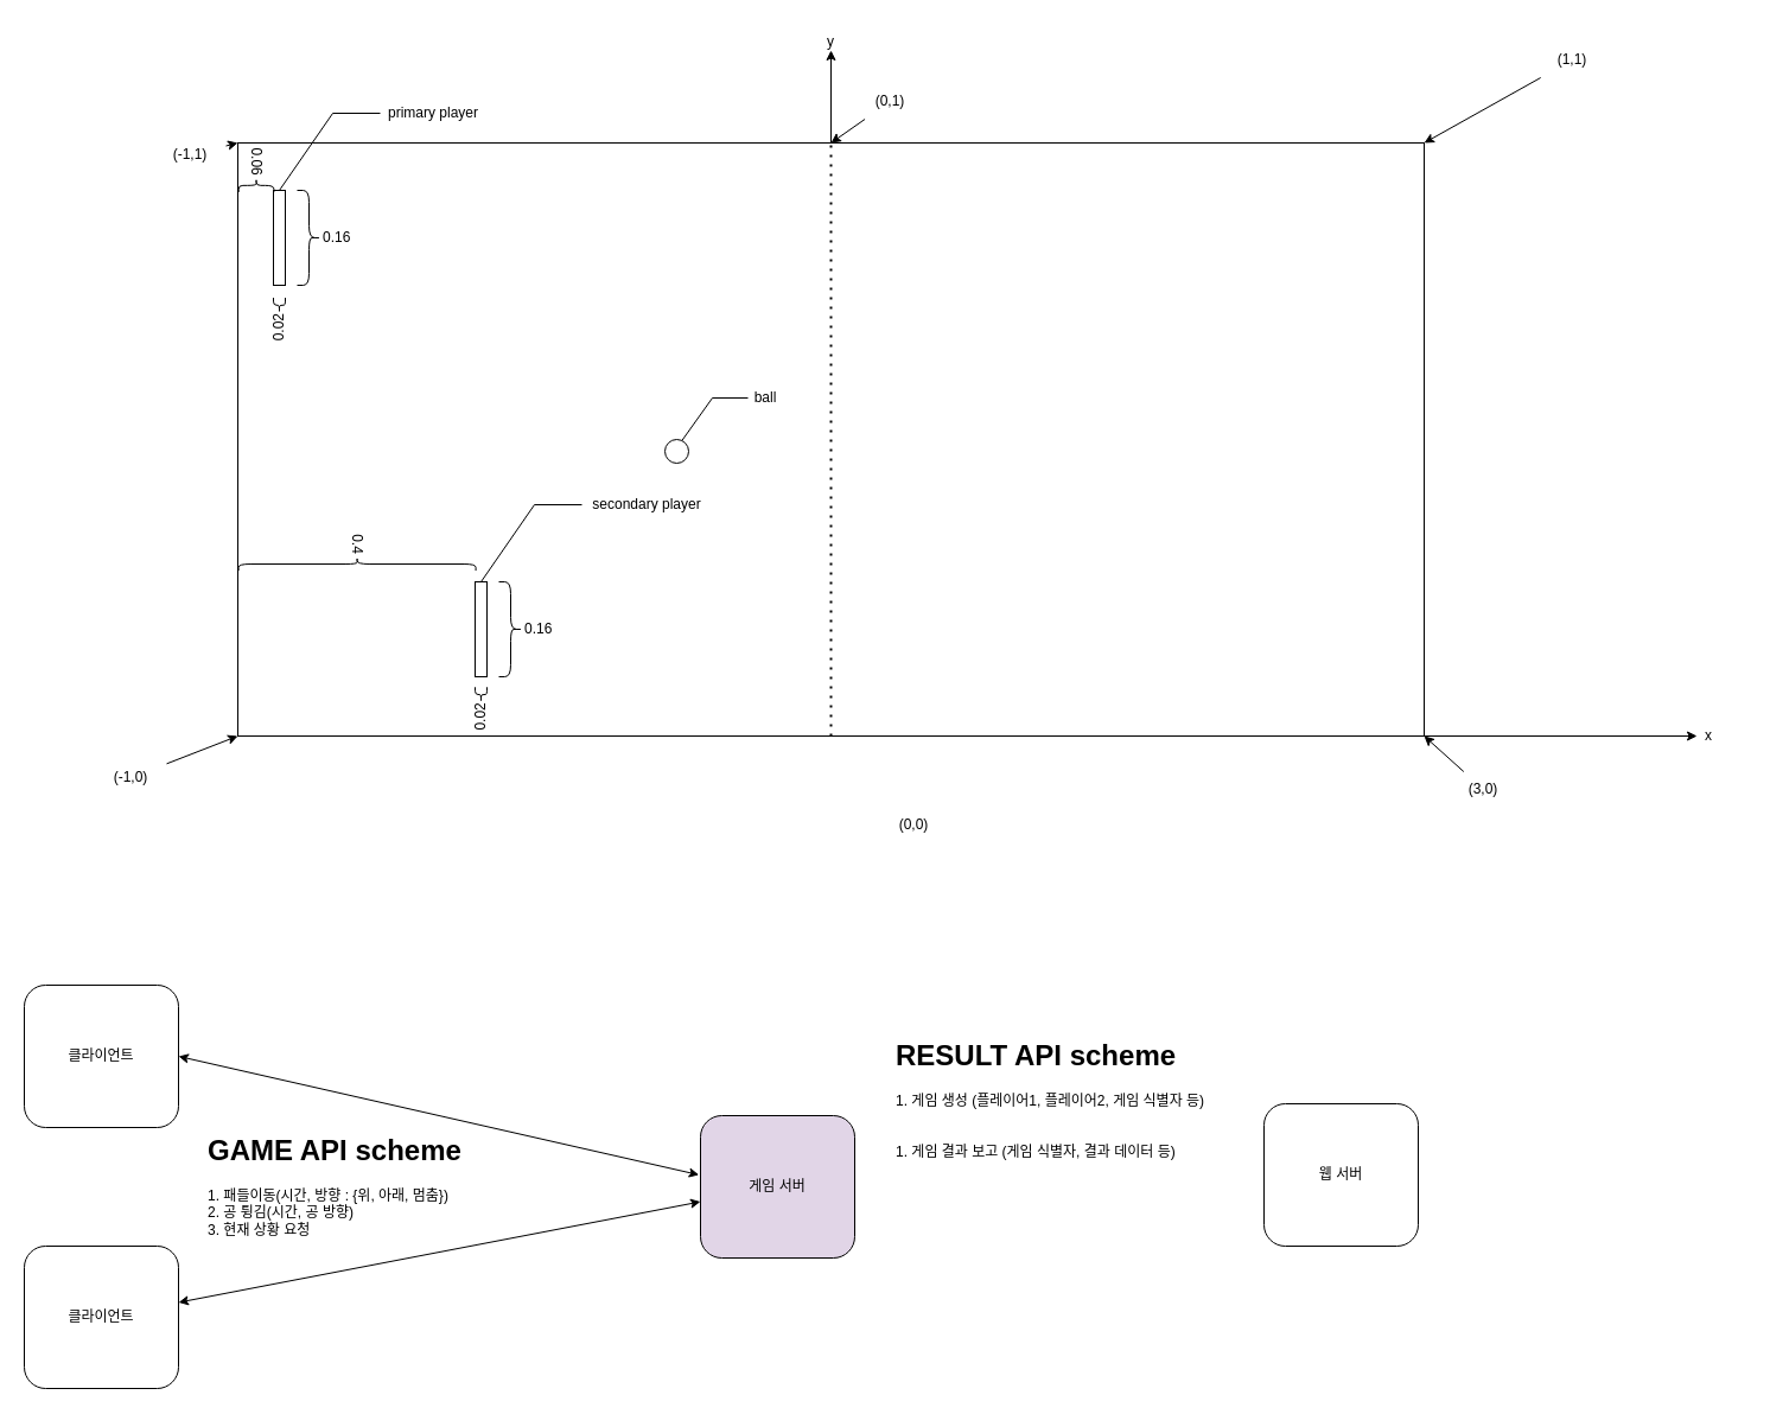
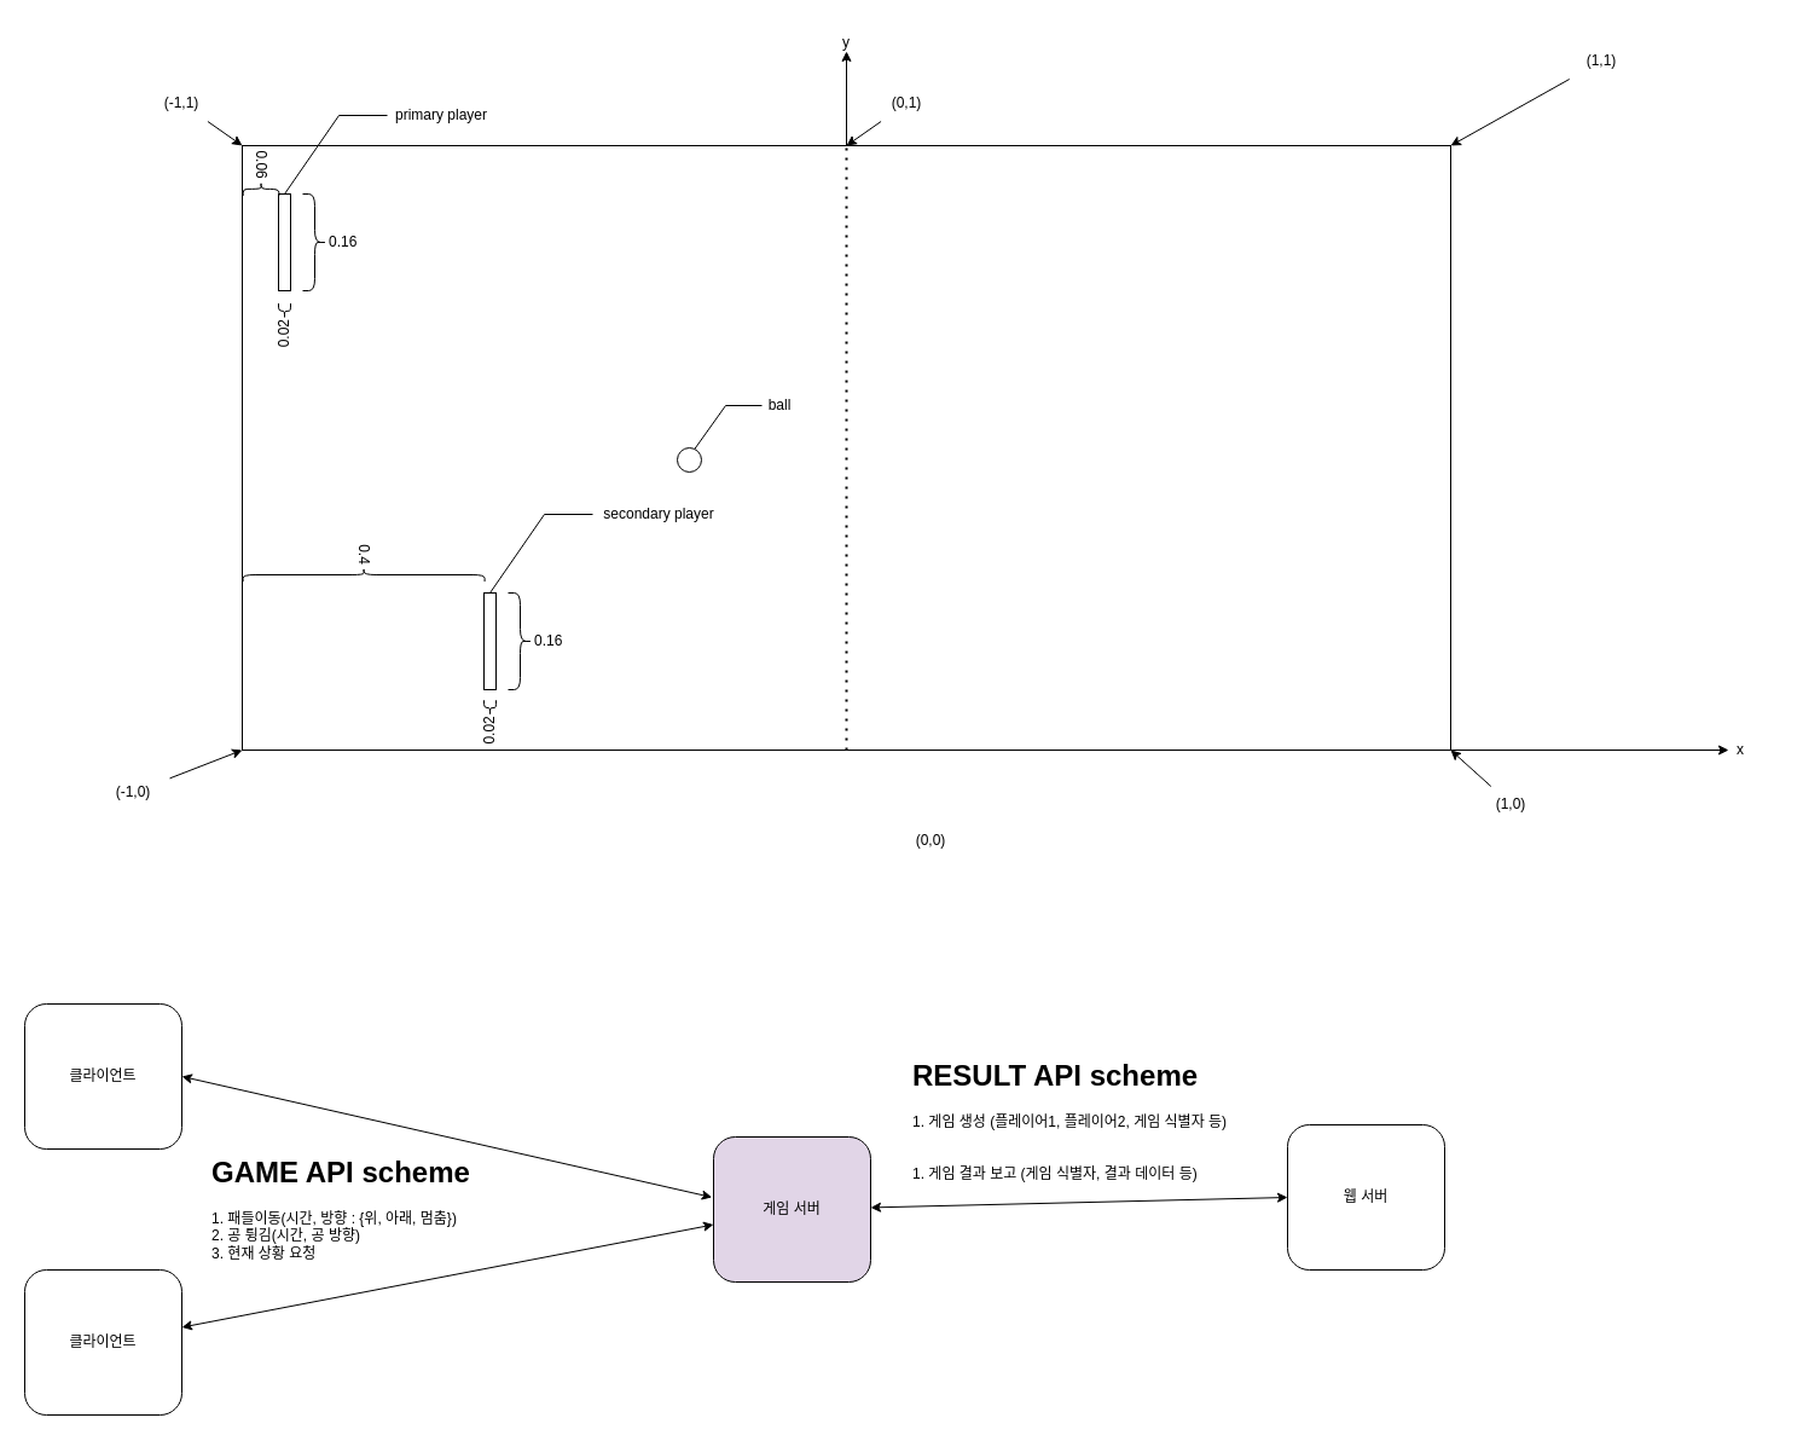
  <mxCell id="0" />
  <mxCell id="1" parent="0" />
  <mxCell id="2" value="" style="rounded=0;whiteSpace=wrap;html=1;container=1;collapsible=0;expand=0;resizable=0;rotatable=0;movable=0;" parent="1" vertex="1"><mxGeometry x="200" y="120" width="1000" height="500" as="geometry"><mxRectangle x="270" y="120" width="50" height="40" as="alternateBounds" /></mxGeometry></mxCell>
  <mxCell id="3" value="" style="ellipse;whiteSpace=wrap;html=1;aspect=fixed;fillColor=#FFFFFF;" parent="2" vertex="1"><mxGeometry x="360" y="250" width="20" height="20" as="geometry" /></mxCell>
  <mxCell id="4" value="" style="rounded=0;whiteSpace=wrap;html=1;fillColor=#FFFFFF;" parent="2" vertex="1"><mxGeometry x="30" y="40" width="10" height="80" as="geometry" /></mxCell>
  <mxCell id="5" value="0.16" style="shape=curlyBracket;whiteSpace=wrap;html=1;rounded=1;flipH=1;labelPosition=right;verticalLabelPosition=middle;align=left;verticalAlign=middle;fillColor=#FFFFFF;" parent="2" vertex="1"><mxGeometry x="50" y="40" width="20" height="80" as="geometry" /></mxCell>
  <mxCell id="6" value="0.02" style="shape=curlyBracket;whiteSpace=wrap;html=1;rounded=1;labelPosition=left;verticalLabelPosition=middle;align=right;verticalAlign=middle;fillColor=#FFFFFF;rotation=-90;rotatable=1;enumerate=0;" parent="2" vertex="1"><mxGeometry x="28.75" y="131.75" width="12.5" height="10" as="geometry" /></mxCell>
  <mxCell id="7" value="0.06&lt;br&gt;" style="shape=curlyBracket;whiteSpace=wrap;html=1;rounded=1;labelPosition=left;verticalLabelPosition=middle;align=right;verticalAlign=middle;fillColor=#FFFFFF;rotation=90;rotatable=1;enumerate=0;" parent="2" vertex="1"><mxGeometry x="9.96" y="21.01" width="11.16" height="29.69" as="geometry" /></mxCell>
  <mxCell id="8" value="" style="rounded=0;whiteSpace=wrap;html=1;fillColor=#FFFFFF;" parent="2" vertex="1"><mxGeometry x="200" y="370" width="10" height="80" as="geometry" /></mxCell>
  <mxCell id="9" style="edgeStyle=none;html=1;entryX=0.5;entryY=0;entryDx=0;entryDy=0;endArrow=none;endFill=0;rounded=0;" parent="2" source="10" edge="1"><mxGeometry relative="1" as="geometry"><mxPoint x="205" y="370" as="targetPoint" /><Array as="points"><mxPoint x="250" y="305" /></Array></mxGeometry></mxCell>
  <mxCell id="10" value="secondary player" style="text;html=1;strokeColor=none;fillColor=none;align=center;verticalAlign=middle;whiteSpace=wrap;rounded=0;" parent="2" vertex="1"><mxGeometry x="290" y="290" width="110" height="30" as="geometry" /></mxCell>
  <mxCell id="11" value="0.16" style="shape=curlyBracket;whiteSpace=wrap;html=1;rounded=1;flipH=1;labelPosition=right;verticalLabelPosition=middle;align=left;verticalAlign=middle;fillColor=#FFFFFF;" parent="2" vertex="1"><mxGeometry x="220" y="370" width="20" height="80" as="geometry" /></mxCell>
  <mxCell id="12" value="0.02" style="shape=curlyBracket;whiteSpace=wrap;html=1;rounded=1;labelPosition=left;verticalLabelPosition=middle;align=right;verticalAlign=middle;fillColor=#FFFFFF;rotation=-90;rotatable=0;enumerate=0;expand=0;resizable=0;recursiveResize=1;cloneable=1;" parent="2" vertex="1"><mxGeometry x="198.75" y="460" width="12.5" height="10" as="geometry" /></mxCell>
  <mxCell id="13" value="0.4" style="shape=curlyBracket;whiteSpace=wrap;html=1;rounded=1;labelPosition=left;verticalLabelPosition=middle;align=right;verticalAlign=middle;fillColor=#FFFFFF;rotation=90;rotatable=1;enumerate=0;" parent="2" vertex="1"><mxGeometry x="95" y="255" width="11.16" height="200" as="geometry" /></mxCell>
  <mxCell id="14" style="edgeStyle=none;html=1;entryX=0.712;entryY=0.054;entryDx=0;entryDy=0;endArrow=none;endFill=0;rounded=0;entryPerimeter=0;" parent="2" source="15" target="3" edge="1"><mxGeometry relative="1" as="geometry"><mxPoint x="370" y="250" as="targetPoint" /><Array as="points"><mxPoint x="400" y="215" /></Array></mxGeometry></mxCell>
  <mxCell id="15" value="ball" style="text;html=1;strokeColor=none;fillColor=none;align=center;verticalAlign=middle;whiteSpace=wrap;rounded=0;" parent="2" vertex="1"><mxGeometry x="430" y="200" width="30" height="30" as="geometry" /></mxCell>
  <mxCell id="16" value="" style="endArrow=none;dashed=1;html=1;dashPattern=1 3;strokeWidth=2;exitX=0.5;exitY=1;exitDx=0;exitDy=0;entryX=0.5;entryY=0;entryDx=0;entryDy=0;" parent="1" source="2" target="2" edge="1"><mxGeometry width="50" height="50" relative="1" as="geometry"><mxPoint x="670" y="370" as="sourcePoint" /><mxPoint x="1110" y="710" as="targetPoint" /></mxGeometry></mxCell>
  <mxCell id="17" style="edgeStyle=none;html=1;entryX=0;entryY=1;entryDx=0;entryDy=0;" parent="1" source="18" target="2" edge="1"><mxGeometry relative="1" as="geometry" /></mxCell>
  <mxCell id="18" value="(-1,0)" style="text;html=1;strokeColor=none;fillColor=none;align=center;verticalAlign=middle;whiteSpace=wrap;rounded=0;" parent="1" vertex="1"><mxGeometry x="80" y="640" width="60" height="30" as="geometry" /></mxCell>
  <mxCell id="19" value="(0,0)" style="text;html=1;strokeColor=none;fillColor=none;align=center;verticalAlign=middle;whiteSpace=wrap;rounded=0;" parent="1" vertex="1"><mxGeometry x="740" y="680" width="60" height="30" as="geometry" /></mxCell>
  <mxCell id="20" value="" style="endArrow=classic;html=1;exitX=0.5;exitY=1;exitDx=0;exitDy=0;" parent="1" source="2" edge="1"><mxGeometry width="50" height="50" relative="1" as="geometry"><mxPoint x="670" y="380" as="sourcePoint" /><mxPoint x="1430" y="620" as="targetPoint" /></mxGeometry></mxCell>
  <mxCell id="21" value="" style="endArrow=classic;html=1;exitX=0.5;exitY=0;exitDx=0;exitDy=0;" parent="1" source="2" edge="1"><mxGeometry width="50" height="50" relative="1" as="geometry"><mxPoint x="710" y="630" as="sourcePoint" /><mxPoint x="700" y="42" as="targetPoint" /></mxGeometry></mxCell>
  <mxCell id="22" value="x" style="text;html=1;strokeColor=none;fillColor=none;align=center;verticalAlign=middle;whiteSpace=wrap;rounded=0;" parent="1" vertex="1"><mxGeometry x="1410" y="605" width="60" height="30" as="geometry" /></mxCell>
  <mxCell id="23" value="y" style="text;html=1;strokeColor=none;fillColor=none;align=center;verticalAlign=middle;whiteSpace=wrap;rounded=0;" parent="1" vertex="1"><mxGeometry x="670" width="60" height="30" as="geometry" y="20" /></mxCell>
  <mxCell id="24" style="edgeStyle=none;html=1;entryX=1;entryY=0;entryDx=0;entryDy=0;" parent="1" source="25" target="2" edge="1"><mxGeometry relative="1" as="geometry" /></mxCell>
  <mxCell id="25" value="(1,1)" style="text;html=1;strokeColor=none;fillColor=none;align=center;verticalAlign=middle;whiteSpace=wrap;rounded=0;" parent="1" vertex="1"><mxGeometry x="1295" y="35" width="60" height="30" as="geometry" /></mxCell>
  <mxCell id="26" style="edgeStyle=none;html=1;entryX=0;entryY=0;entryDx=0;entryDy=0;" parent="1" source="27" target="2" edge="1"><mxGeometry relative="1" as="geometry" /></mxCell>
- <mxCell id="27" value="(-1,1)" style="text;html=1;strokeColor=none;fillColor=none;align=center;verticalAlign=middle;whiteSpace=wrap;rounded=0;" parent="1" vertex="1"><mxGeometry x="130" y="115" width="60" height="30" as="geometry" /></mxCell>
+ <mxCell id="27" value="(-1,1)" style="text;html=1;strokeColor=none;fillColor=none;align=center;verticalAlign=middle;whiteSpace=wrap;rounded=0;" parent="1" vertex="1"><mxGeometry x="120" y="70" width="60" height="30" as="geometry" /></mxCell>
  <mxCell id="28" style="edgeStyle=none;html=1;" parent="1" source="29" edge="1"><mxGeometry relative="1" as="geometry"><mxPoint x="1200" y="620" as="targetPoint" /></mxGeometry></mxCell>
- <mxCell id="29" value="(3,0)" style="text;html=1;strokeColor=none;fillColor=none;align=center;verticalAlign=middle;whiteSpace=wrap;rounded=0;" parent="1" vertex="1"><mxGeometry x="1220" y="650" width="60" height="30" as="geometry" /></mxCell>
+ <mxCell id="29" value="(1,0)" style="text;html=1;strokeColor=none;fillColor=none;align=center;verticalAlign=middle;whiteSpace=wrap;rounded=0;" parent="1" vertex="1"><mxGeometry x="1220" y="650" width="60" height="30" as="geometry" /></mxCell>
  <mxCell id="30" style="edgeStyle=none;html=1;" parent="1" source="31" edge="1"><mxGeometry relative="1" as="geometry"><mxPoint x="700" y="120" as="targetPoint" /></mxGeometry></mxCell>
  <mxCell id="31" value="(0,1)" style="text;html=1;strokeColor=none;fillColor=none;align=center;verticalAlign=middle;whiteSpace=wrap;rounded=0;" parent="1" vertex="1"><mxGeometry x="720" y="70" width="60" height="30" as="geometry" /></mxCell>
  <mxCell id="32" style="edgeStyle=none;html=1;entryX=0.5;entryY=0;entryDx=0;entryDy=0;endArrow=none;endFill=0;rounded=0;" parent="1" source="33" target="4" edge="1"><mxGeometry relative="1" as="geometry"><Array as="points"><mxPoint x="280" y="95" /></Array></mxGeometry></mxCell>
  <mxCell id="33" value="primary player" style="text;html=1;strokeColor=none;fillColor=none;align=center;verticalAlign=middle;whiteSpace=wrap;rounded=0;" parent="1" vertex="1"><mxGeometry x="320" y="80" width="90" height="30" as="geometry" /></mxCell>
  <mxCell id="34" value="&lt;h1&gt;GAME API scheme&lt;/h1&gt;&lt;div&gt;1. 패들이동(시간, 방향 : {위, 아래, 멈춤})&lt;/div&gt;&lt;div&gt;2. 공 튕김(시간, 공 방향)&lt;/div&gt;&lt;div&gt;3. 현재 상황 요청&lt;/div&gt;&lt;div&gt;&lt;br&gt;&lt;/div&gt;" style="text;html=1;strokeColor=none;fillColor=none;spacing=5;spacingTop=-20;whiteSpace=wrap;overflow=hidden;rounded=0;" vertex="1" parent="1"><mxGeometry x="170" y="950" width="250" height="120" as="geometry" /></mxCell>
  <mxCell id="35" value="클라이언트" style="rounded=1;whiteSpace=wrap;html=1;" vertex="1" parent="1"><mxGeometry x="20" y="830" width="130" height="120" as="geometry" /></mxCell>
+ <mxCell id="36" style="edgeStyle=none;html=1;entryX=0;entryY=0.5;entryDx=0;entryDy=0;startArrow=classic;startFill=1;" edge="1" parent="1" source="37" target="38"><mxGeometry relative="1" as="geometry" /></mxCell>
  <mxCell id="37" value="게임 서버" style="rounded=1;whiteSpace=wrap;html=1;fillColor=#e1d5e7;" vertex="1" parent="1"><mxGeometry x="590" y="940" width="130" height="120" as="geometry" /></mxCell>
  <mxCell id="38" value="웹 서버" style="rounded=1;whiteSpace=wrap;html=1;" vertex="1" parent="1"><mxGeometry x="1065" y="930" width="130" height="120" as="geometry" /></mxCell>
  <mxCell id="39" style="edgeStyle=none;html=1;startArrow=classic;startFill=1;" edge="1" parent="1" source="40" target="37"><mxGeometry relative="1" as="geometry" /></mxCell>
  <mxCell id="40" value="클라이언트" style="rounded=1;whiteSpace=wrap;html=1;" vertex="1" parent="1"><mxGeometry x="20" y="1050" width="130" height="120" as="geometry" /></mxCell>
  <mxCell id="41" style="edgeStyle=none;html=1;startArrow=classic;startFill=1;exitX=1;exitY=0.5;exitDx=0;exitDy=0;entryX=-0.01;entryY=0.416;entryDx=0;entryDy=0;entryPerimeter=0;" edge="1" parent="1" source="35" target="37"><mxGeometry relative="1" as="geometry"><mxPoint x="160" y="1107.456" as="sourcePoint" /><mxPoint x="600" y="1022.544" as="targetPoint" /></mxGeometry></mxCell>
  <mxCell id="42" value="&lt;h1&gt;RESULT API scheme&lt;/h1&gt;&lt;div&gt;1. 게임 생성 (플레이어1, 플레이어2, 게임 식별자 등)&lt;/div&gt;&lt;div&gt;&lt;br&gt;&lt;/div&gt;&lt;div&gt;&lt;br&gt;&lt;/div&gt;&lt;div&gt;1. 게임 결과 보고 (게임 식별자, 결과 데이터 등)&lt;/div&gt;" style="text;html=1;strokeColor=none;fillColor=none;spacing=5;spacingTop=-20;whiteSpace=wrap;overflow=hidden;rounded=0;" vertex="1" parent="1"><mxGeometry x="750" y="870" width="290" height="120" as="geometry" /></mxCell>
